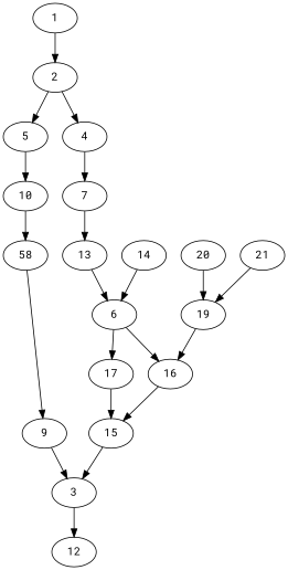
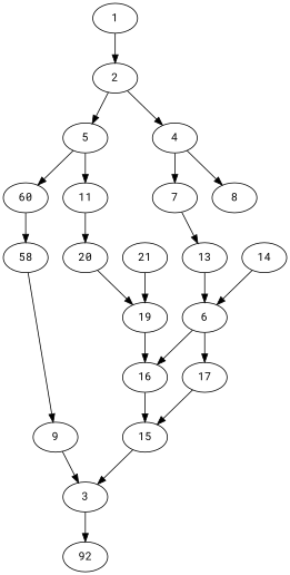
  digraph {
    fontname="Roboto Mono"
    node [Processor=1 Weight=2 fontname="Roboto Mono"]
    edge [Weight=15 fontname="Roboto Mono"]
    1 [Start=0 Weight=3]
    2 [Start=3]
    5 [Processor=2 Start=11 Weight=9]
    4 [Start=5 Weight=5]
-   10 [Processor=3 Start=26 Weight=8]
+   11 [Processor=2 Start=20 Weight=7]
+   10 [Processor=3 Start=26 Weight=8 label=60]
    7 [Start=10 Weight=3]
+   8 [Start=15 Weight=9]
    20 [Processor=2 Start=27 Weight=10]
    n10 [Processor=3 Start=34 label=58]
    19 [Processor=3 Start=46 Weight=10]
    21 [Processor=3 Start=36 Weight=10]
    9 [Processor=3 Start=56]
    3 [Start=62 Weight=6]
    16 [Start=40 Weight=8]
-   12 [Start=68 Weight=10]
+   12 [Start=68 Weight=10 label=92]
    13 [Start=13]
    6 [Start=33 Weight=7]
    17 [Start=48]
    14 [Start=24 Weight=9]
    15 [Start=50 Weight=8]
    1 -> 2
    2 -> 5 [Weight=6]
    2 -> 4 [Weight=19]
+   5 -> 11 [Weight=9]
    5 -> 10 [Weight=6]
    4 -> 7
+   4 -> 8 [Weight=6]
+   11 -> 20 [Weight=6]
    10 -> n10 [Weight=17]
    7 -> 13
    20 -> 19 [Weight=8]
    n10 -> 9 [Weight=11]
    19 -> 16 [Weight=9]
    21 -> 19 [Weight=9]
    9 -> 3 [Weight=4]
    3 -> 12 [Weight=11]
    16 -> 15 [Weight=4]
    13 -> 6
    6 -> 16 [Weight=11]
    6 -> 17 [Weight=19]
    17 -> 15 [Weight=13]
    14 -> 6 [Weight=4]
    15 -> 3 [Weight=13]
  }
